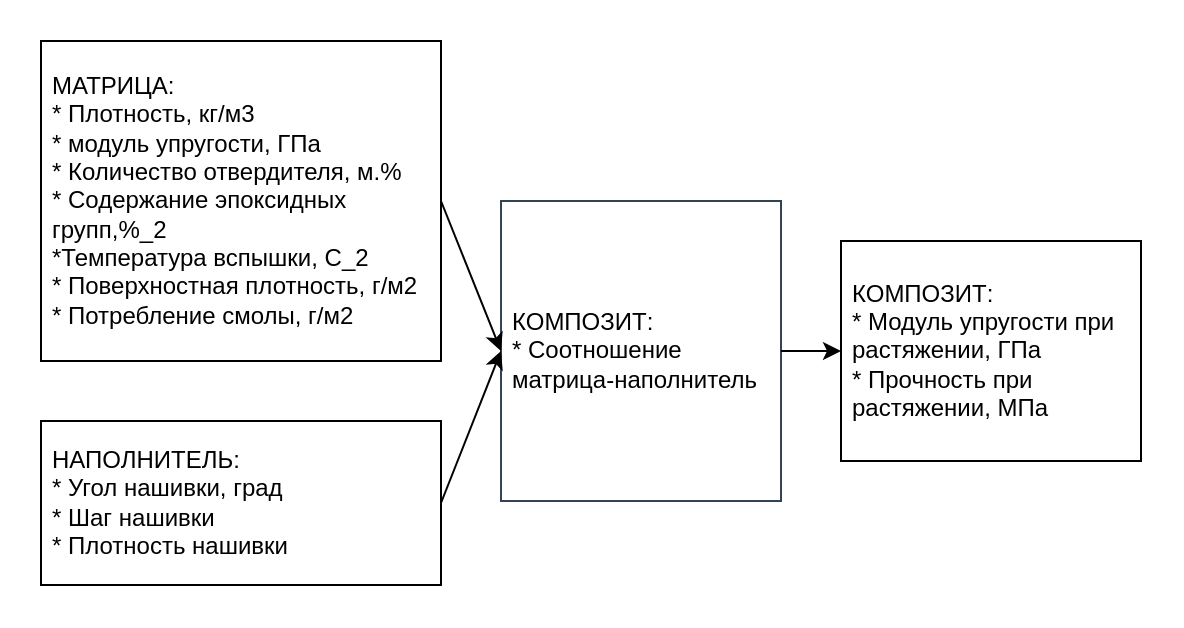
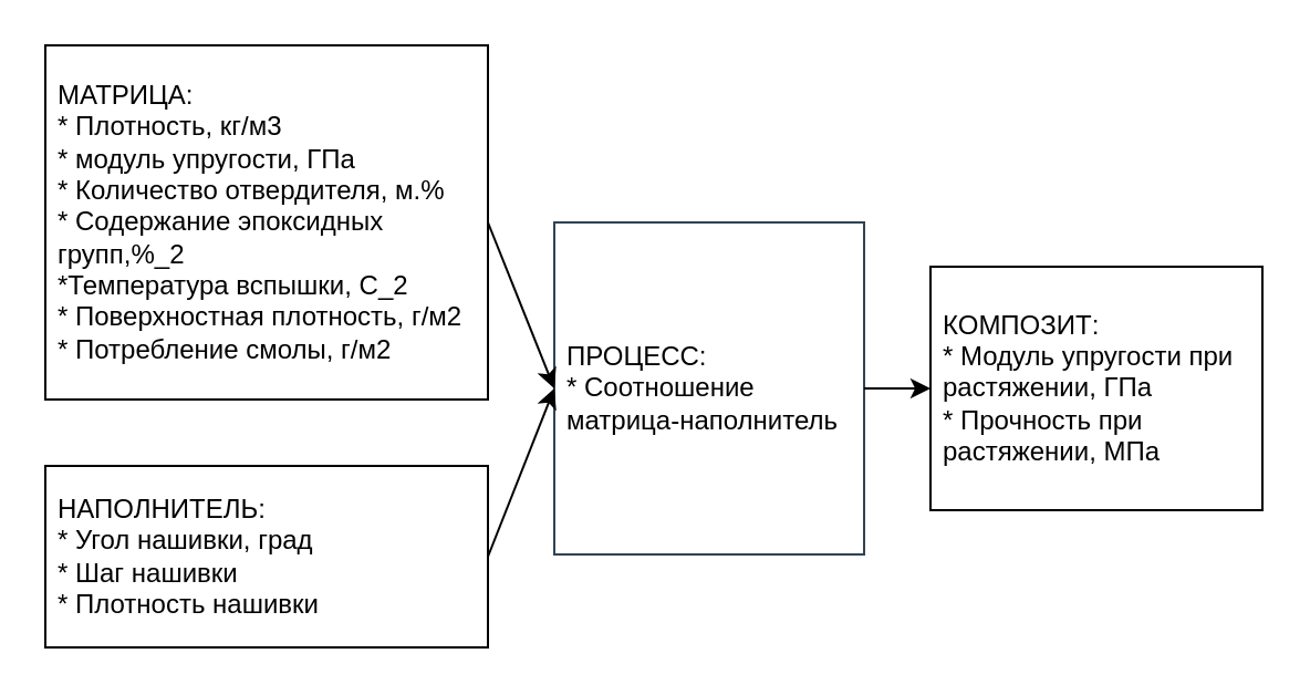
  <mxCell id="0" />
  <mxCell id="1" parent="0" />
  <mxCell id="2" style="edgeStyle=orthogonalEdgeStyle;rounded=0;orthogonalLoop=1;jettySize=auto;html=1;exitX=0.5;exitY=1;exitDx=0;exitDy=0;spacingLeft=4;spacingRight=4;" parent="1" edge="1"><mxGeometry relative="1" as="geometry"><mxPoint x="295" y="150" as="sourcePoint" /><mxPoint x="295" y="150" as="targetPoint" /></mxGeometry></mxCell>
- <mxCell id="3" value="КОМПОЗИТ:&lt;br&gt;&lt;span&gt;* Соотношение&lt;/span&gt;&lt;br&gt;&lt;span&gt;матрица-наполнитель&lt;/span&gt;" style="rounded=0;whiteSpace=wrap;html=1;fillColor=#FFFFFF;fontColor=#000000;strokeColor=#314354;align=left;spacingLeft=4;spacingRight=4;" parent="1" vertex="1"><mxGeometry x="250" y="100" width="140" height="150" as="geometry" /></mxCell>
+ <mxCell id="3" value="ПРОЦЕСС:&lt;br&gt;&lt;span&gt;* Соотношение&lt;/span&gt;&lt;br&gt;&lt;span&gt;матрица-наполнитель&lt;/span&gt;" style="rounded=0;whiteSpace=wrap;html=1;fillColor=#FFFFFF;fontColor=#000000;strokeColor=#314354;align=left;spacingLeft=4;spacingRight=4;" parent="1" vertex="1"><mxGeometry x="250" y="100" width="140" height="150" as="geometry" /></mxCell>
  <mxCell id="4" value="МАТРИЦА:&lt;br&gt;&lt;div&gt;* Плотность, кг/м3&lt;/div&gt;&lt;div&gt;* модуль упругости, ГПа&lt;/div&gt;&lt;div&gt;* Количество отвердителя, м.%&lt;/div&gt;&lt;div&gt;* Содержание эпоксидных групп,%_2&lt;/div&gt;&lt;div&gt;*Температура вспышки, С_2&lt;/div&gt;&lt;div&gt;* Поверхностная плотность, г/м2&lt;/div&gt;&lt;div&gt;* Потребление смолы, г/м2&lt;/div&gt;" style="rounded=0;whiteSpace=wrap;html=1;align=left;verticalAlign=middle;spacingLeft=4;spacingRight=4;" parent="1" vertex="1"><mxGeometry x="20" y="20" width="200" height="160" as="geometry" /></mxCell>
  <mxCell id="5" value="&lt;div&gt;&lt;span&gt;НАПОЛНИТЕЛЬ:&lt;/span&gt;&lt;br&gt;&lt;/div&gt;&lt;div&gt;* Угол нашивки, град&lt;/div&gt;&lt;div&gt;* Шаг нашивки&lt;/div&gt;&lt;div&gt;* Плотность нашивки&lt;/div&gt;" style="rounded=0;whiteSpace=wrap;html=1;align=left;spacingLeft=4;spacingRight=4;" parent="1" vertex="1"><mxGeometry x="20" y="210" width="200" height="82" as="geometry" /></mxCell>
  <mxCell id="6" value="&lt;span&gt;КОМПОЗИТ:&lt;/span&gt;&lt;br&gt;&lt;div&gt;&lt;span&gt;&lt;div&gt;* Модуль упругости при растяжении, ГПа&lt;/div&gt;&lt;div&gt;* Прочность при растяжении, МПа&lt;/div&gt;&lt;/span&gt;&lt;/div&gt;" style="rounded=0;whiteSpace=wrap;html=1;align=left;spacingLeft=4;spacingRight=4;" parent="1" vertex="1"><mxGeometry x="420" y="120" width="150" height="110" as="geometry" /></mxCell>
  <mxCell id="7" value="" style="endArrow=classic;html=1;rounded=0;exitX=1;exitY=0.5;exitDx=0;exitDy=0;entryX=0;entryY=0.5;entryDx=0;entryDy=0;spacingLeft=4;spacingRight=4;" parent="1" source="4" target="3" edge="1"><mxGeometry width="50" height="50" relative="1" as="geometry"><mxPoint x="290" y="110" as="sourcePoint" /><mxPoint x="340" y="60" as="targetPoint" /></mxGeometry></mxCell>
  <mxCell id="8" value="" style="endArrow=classic;html=1;rounded=0;exitX=1;exitY=0.5;exitDx=0;exitDy=0;entryX=0;entryY=0.5;entryDx=0;entryDy=0;spacingLeft=4;spacingRight=4;" parent="1" source="5" target="3" edge="1"><mxGeometry width="50" height="50" relative="1" as="geometry"><mxPoint x="290" y="110" as="sourcePoint" /><mxPoint x="340" y="60" as="targetPoint" /></mxGeometry></mxCell>
  <mxCell id="9" value="" style="endArrow=classic;html=1;rounded=0;exitX=1;exitY=0.5;exitDx=0;exitDy=0;entryX=0;entryY=0.5;entryDx=0;entryDy=0;spacingLeft=4;spacingRight=4;" parent="1" source="3" target="6" edge="1"><mxGeometry width="50" height="50" relative="1" as="geometry"><mxPoint x="290" y="110" as="sourcePoint" /><mxPoint x="340" y="60" as="targetPoint" /></mxGeometry></mxCell>
